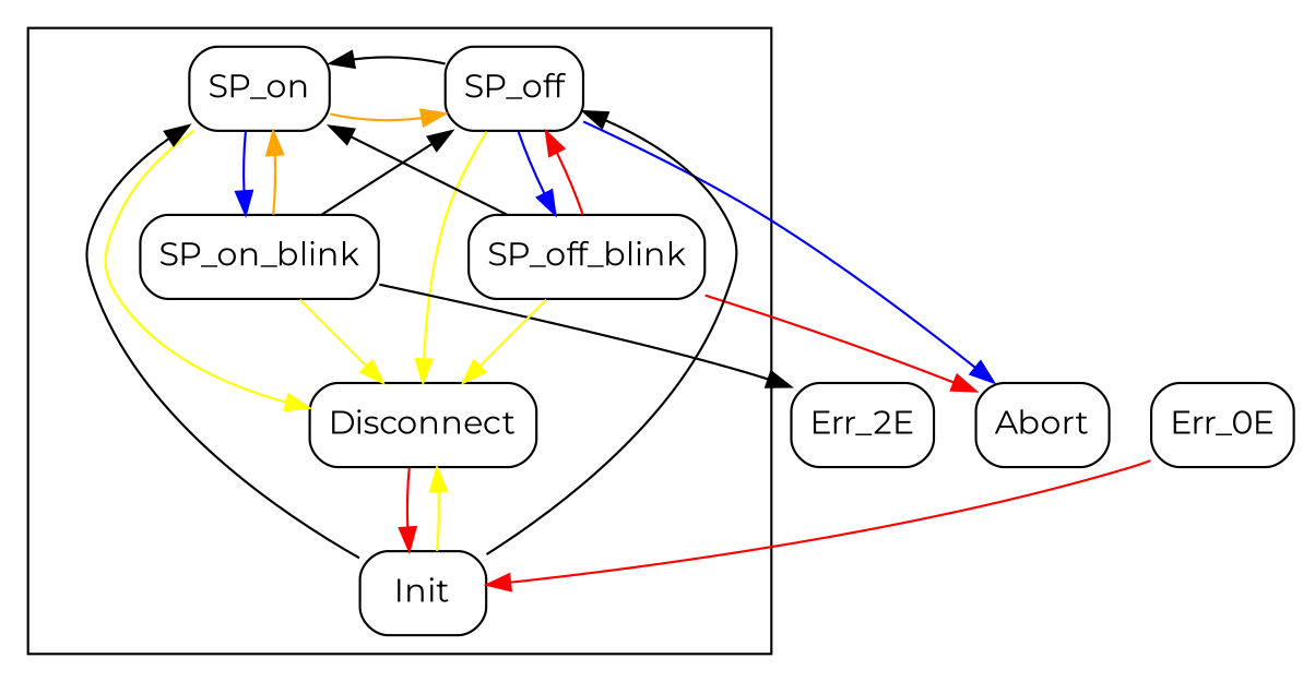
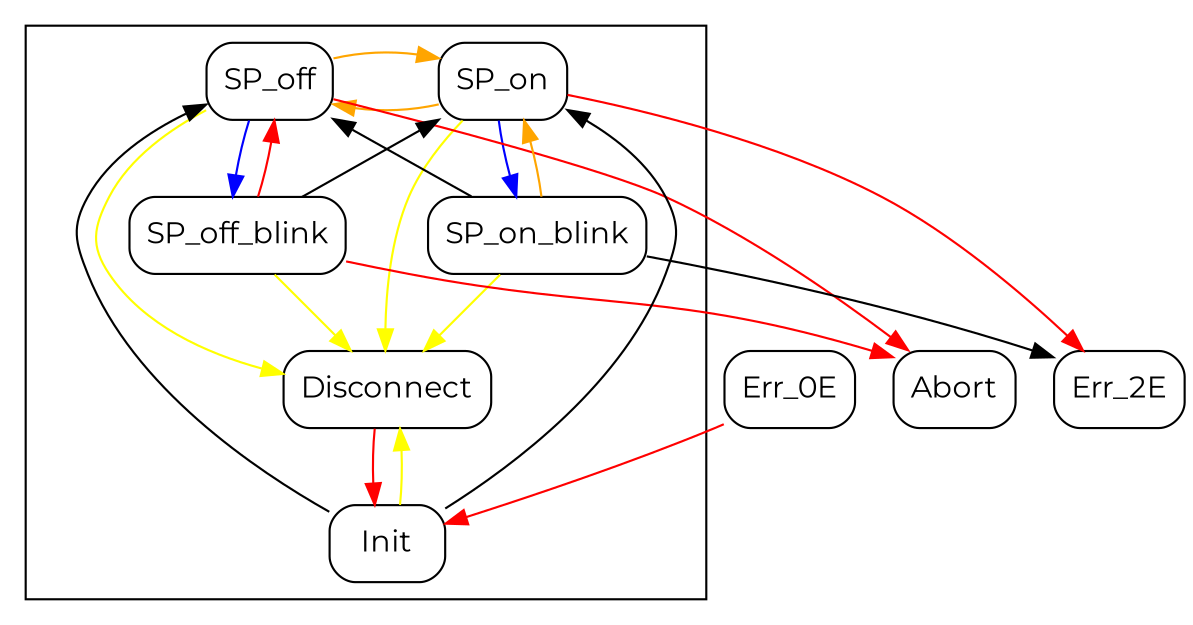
  digraph {
    fontname=Montserrat
    node [fontname=Montserrat shape=box style=rounded]
    edge [color=red fontname=Montserrat]
    SP_on
    SP_off
    SP_on_blink
    SP_off_blink
    Disconnect
    Init
    Err_2E
    Abort
    Err_0E
    subgraph cluster_1 {
      Disconnect
      Init
      subgraph sub_2 {
        rank=same
        SP_on
        SP_off
      }
      subgraph sub_3 {
        rank=same
        SP_on_blink
        SP_off_blink
      }
    }
    SP_on -> SP_off [color=orange]
    SP_on -> SP_on_blink [color=blue]
    SP_on -> Disconnect [color=yellow]
-   SP_off -> SP_on [color=black]
+   SP_on -> Err_2E
+   SP_off -> SP_on [color=orange]
    SP_off -> SP_off_blink [color=blue]
    SP_off -> Disconnect [color=yellow]
-   SP_off -> Abort [color=blue]
+   SP_off -> Abort
    SP_on_blink -> SP_on [color=orange]
    SP_on_blink -> SP_off [color=""]
    SP_on_blink -> Disconnect [color=yellow]
    SP_on_blink -> Err_2E [color=black]
    SP_off_blink -> SP_on [color=""]
    SP_off_blink -> SP_off
    SP_off_blink -> Disconnect [color=yellow]
    SP_off_blink -> Abort
    Disconnect -> Init
    Init -> SP_on [color=""]
    Init -> SP_off [color=""]
    Init -> SP_on_blink [color=invis]
    Init -> SP_off_blink [color=invis]
    Init -> Disconnect [color=yellow]
    Err_0E -> Init
  }
